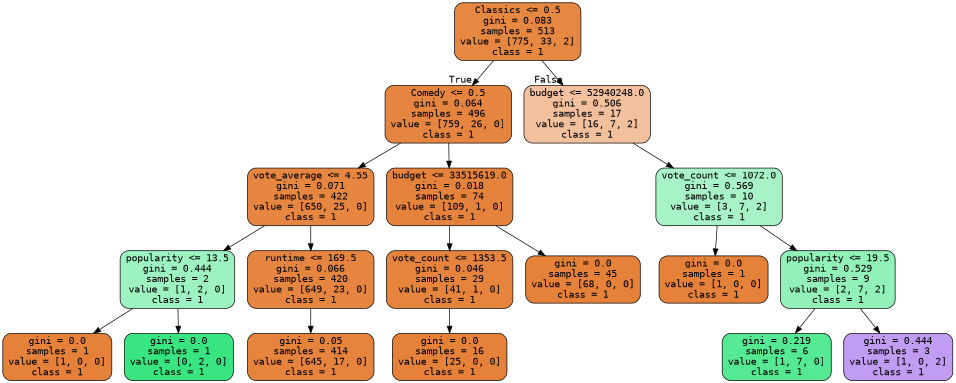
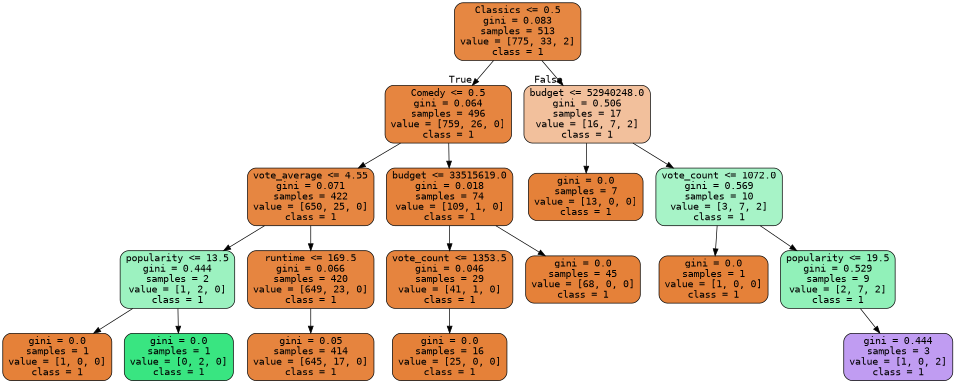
  digraph {
    fontname="DejaVu Sans Mono"
    node [color=black fillcolor="#e58139" fontname="DejaVu Sans Mono" shape=box style="filled, rounded"]
    edge [fontname="DejaVu Sans Mono"]
    n1 [fillcolor="#e68742" label="Classics <= 0.5\ngini = 0.083\nsamples = 513\nvalue = [775, 33, 2]\nclass = 1"]
    n2 [fillcolor="#e68540" label="Comedy <= 0.5\ngini = 0.064\nsamples = 496\nvalue = [759, 26, 0]\nclass = 1"]
    n3 [fillcolor="#f2c09c" label="budget <= 52940248.0\ngini = 0.506\nsamples = 17\nvalue = [16, 7, 2]\nclass = 1"]
    n4 [fillcolor="#e68641" label="vote_average <= 4.55\ngini = 0.071\nsamples = 422\nvalue = [650, 25, 0]\nclass = 1"]
    n5 [fillcolor="#e5823b" label="budget <= 33515619.0\ngini = 0.018\nsamples = 74\nvalue = [109, 1, 0]\nclass = 1"]
+   n6 [label="gini = 0.0\nsamples = 7\nvalue = [13, 0, 0]\nclass = 1"]
    n7 [fillcolor="#a7f3c7" label="vote_count <= 1072.0\ngini = 0.569\nsamples = 10\nvalue = [3, 7, 2]\nclass = 1"]
    n8 [fillcolor="#9cf2c0" label="popularity <= 13.5\ngini = 0.444\nsamples = 2\nvalue = [1, 2, 0]\nclass = 1"]
    n9 [fillcolor="#e68540" label="runtime <= 169.5\ngini = 0.066\nsamples = 420\nvalue = [649, 23, 0]\nclass = 1"]
    n10 [fillcolor="#e6843e" label="vote_count <= 1353.5\ngini = 0.046\nsamples = 29\nvalue = [41, 1, 0]\nclass = 1"]
    n11 [label="gini = 0.0\nsamples = 45\nvalue = [68, 0, 0]\nclass = 1"]
    n12 [label="gini = 0.0\nsamples = 1\nvalue = [1, 0, 0]\nclass = 1"]
    n13 [fillcolor="#39e581" label="gini = 0.0\nsamples = 1\nvalue = [0, 2, 0]\nclass = 1"]
    n14 [fillcolor="#e6843e" label="gini = 0.05\nsamples = 414\nvalue = [645, 17, 0]\nclass = 1"]
    n15 [label="gini = 0.0\nsamples = 16\nvalue = [25, 0, 0]\nclass = 1"]
    n16 [label="gini = 0.0\nsamples = 1\nvalue = [1, 0, 0]\nclass = 1"]
    n17 [fillcolor="#91f1b9" label="popularity <= 19.5\ngini = 0.529\nsamples = 9\nvalue = [2, 7, 2]\nclass = 1"]
-   n18 [fillcolor="#55e993" label="gini = 0.219\nsamples = 6\nvalue = [1, 7, 0]\nclass = 1"]
    n19 [fillcolor="#c09cf2" label="gini = 0.444\nsamples = 3\nvalue = [1, 0, 2]\nclass = 1"]
    n1 -> n2 [headlabel=True labelangle=45 labeldistance=2.5]
    n1 -> n3 [headlabel=False labelangle=-45 labeldistance=2.5]
    n2 -> n4
    n2 -> n5
+   n3 -> n6
    n3 -> n7
    n4 -> n8
    n4 -> n9
    n5 -> n10
    n5 -> n11
    n7 -> n16
    n7 -> n17
    n8 -> n12
    n8 -> n13
    n9 -> n14
    n10 -> n15
-   n17 -> n18
    n17 -> n19
  }
